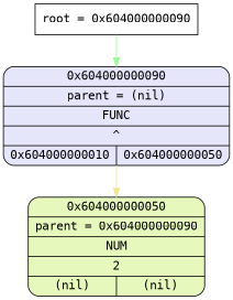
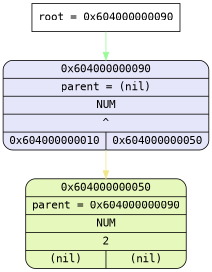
  digraph {
    fontname="DejaVu Sans Mono"
    node [fontname="DejaVu Sans Mono" shape=Mrecord style=filled]
    edge [fontname="DejaVu Sans Mono"]
    n1 [label="{root = 0x604000000090}" shape=record style=""]
-   n2 [fillcolor="#E6E6FA" label="{{0x604000000090} | {parent =  (nil)} | {FUNC} | {^} | {0x604000000010 | 0x604000000050}}"]
+   n2 [fillcolor="#E6E6FA" label="{{0x604000000090} | {parent =  (nil)} | {NUM} | {^} | {0x604000000010 | 0x604000000050}}"]
    n3 [fillcolor="#E7F8BC" label="{{0x604000000050} | {parent =  0x604000000090} | {NUM} | {2} | {(nil) | (nil)}}"]
    n1 -> n2 [color="#98FB98"]
    n2 -> n3 [color="#F0E68C"]
  }
